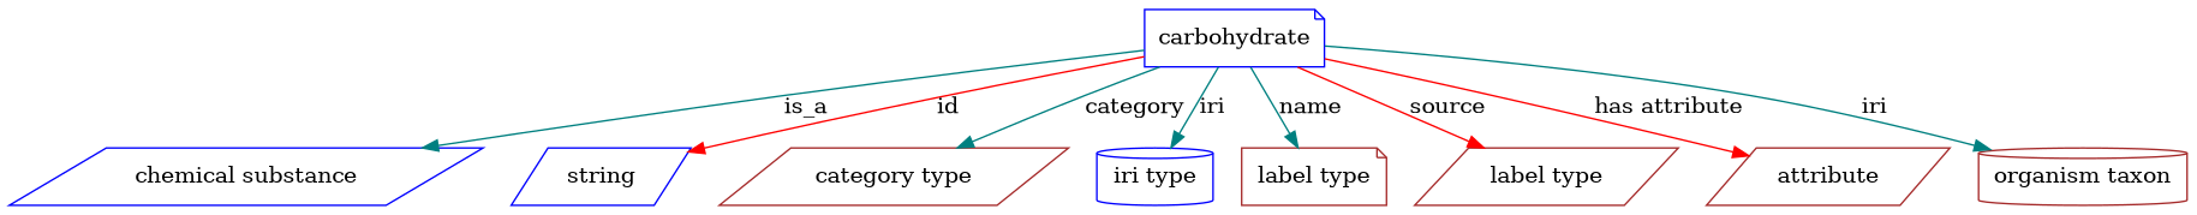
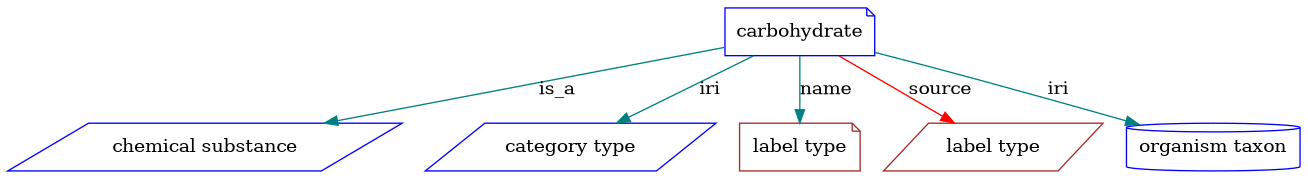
  digraph {
    node [color=blue shape=parallelogram]
    edge [color=teal style=solid]
    n1 [height=0.5 label=carbohydrate shape=note width=1.5707]
    "chemical substance" [height=0.5 width=2.2026]
-   n3 [height=0.5 label=string width=0.84854]
-   n4 [color=brown height=0.5 label="category type" width=1.6249]
-   n5 [height=0.5 label="iri type" shape=cylinder width=1.011]
+   n4 [height=0.5 label="category type" width=1.6249]
    n6 [color=brown height=0.5 label="label type" shape=note width=1.2638]
    n7 [color=brown height=0.5 label="label type" width=1.2638]
-   n8 [color=brown height=0.5 label=attribute width=1.1193]
-   n9 [color=brown height=0.5 label="organism taxon" shape=cylinder width=1.8234]
+   n9 [height=0.5 label="organism taxon" shape=cylinder width=1.8234]
    n1 -> "chemical substance" [label=is_a style=""]
-   n1 -> n3 [color=red label=id]
-   n1 -> n4 [label=category]
-   n1 -> n5 [label=iri]
+   n1 -> n4 [label=iri]
    n1 -> n6 [label=name]
    n1 -> n7 [color=red label=source]
-   n1 -> n8 [color=red label="has attribute"]
    n1 -> n9 [label=iri]
  }
